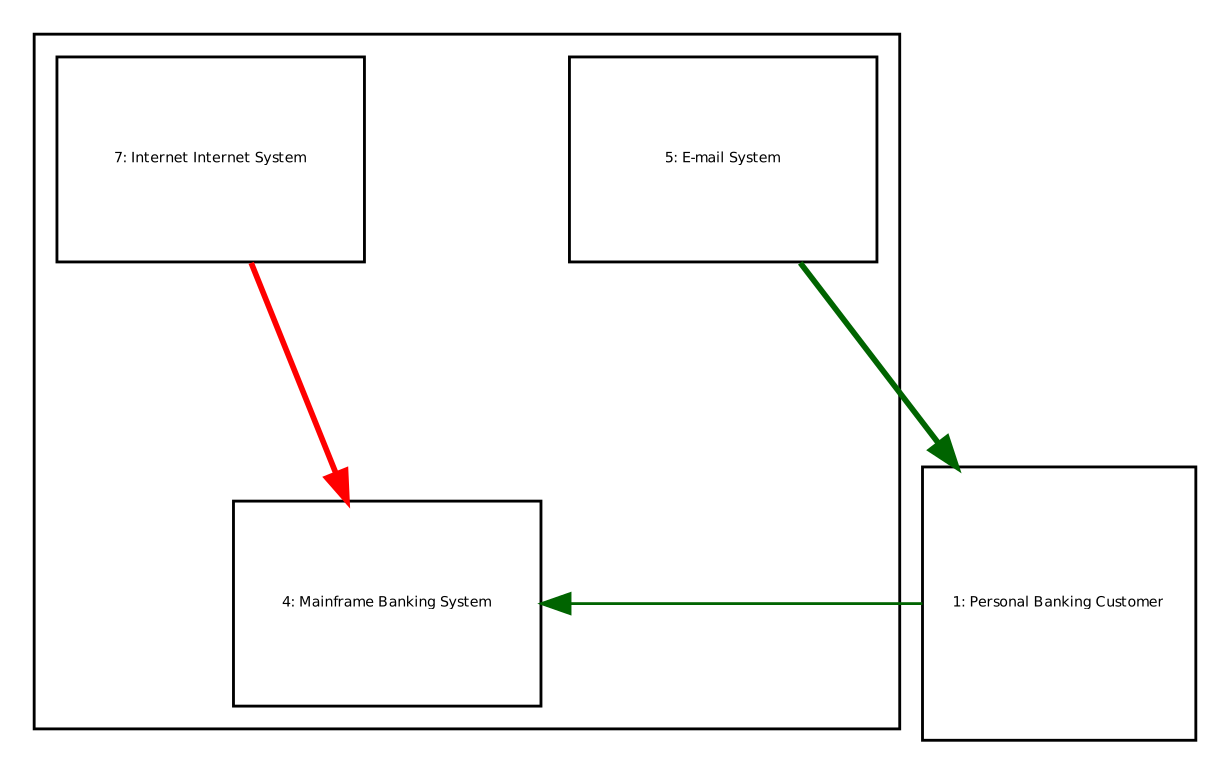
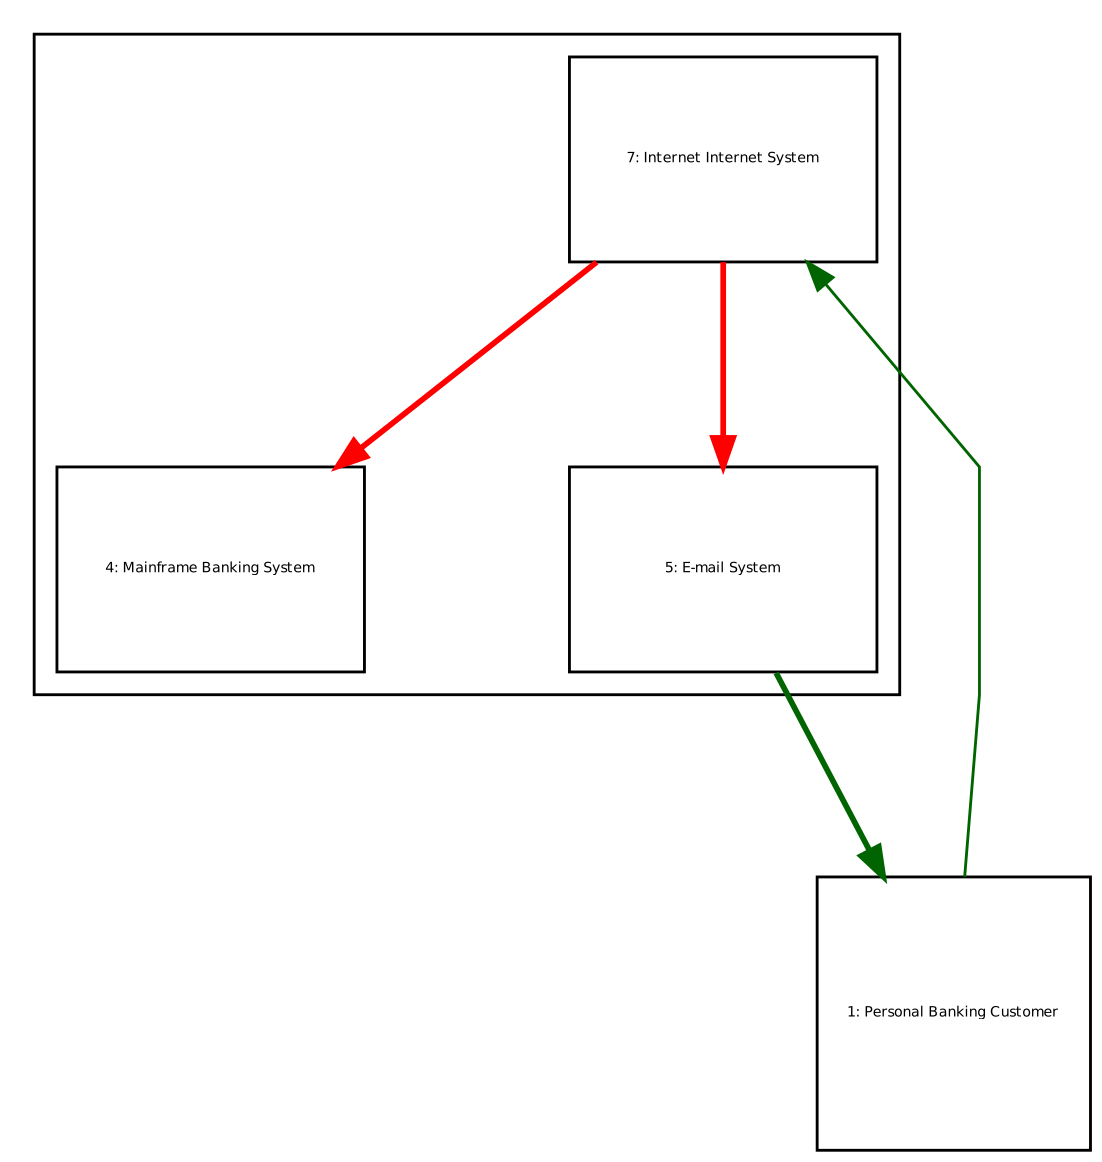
  digraph {
    compound=true
    fontname="DejaVu Sans"
    fontsize=5
    nodesep=1.0
    rankdir=TB
    ranksep=1.0
    splines=polyline
    node [fixedsize=true fontname="DejaVu Sans" fontsize=5 shape=box]
    edge [color=darkgreen fontname="DejaVu Sans" style=bold]
    n1 [height=1.000000 label="4: Mainframe Banking System" width=1.500000]
    n2 [height=1.000000 label="5: E-mail System" width=1.500000]
    n3 [height=1.000000 label="7: Internet Internet System" width=1.500000]
    n4 [height=1.333333 label="1: Personal Banking Customer" width=1.333333]
    subgraph cluster_1 {
      n1
      n2
      n3
    }
    n2 -> n4
    n3 -> n1 [color=red]
-   n4 -> n1 [style=solid]
+   n3 -> n2 [color=red]
+   n4 -> n3 [style=solid]
  }
